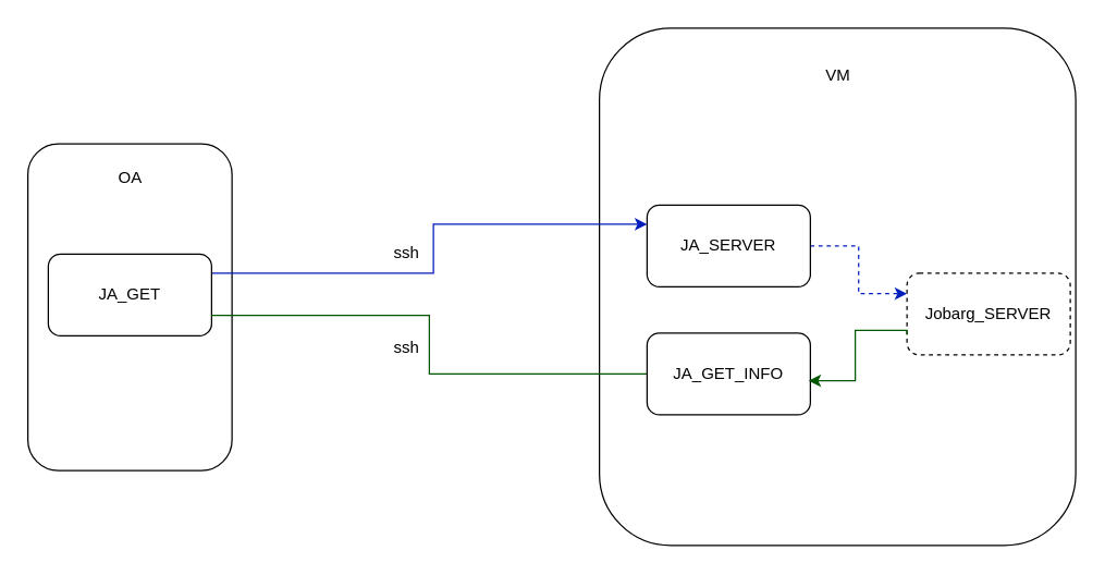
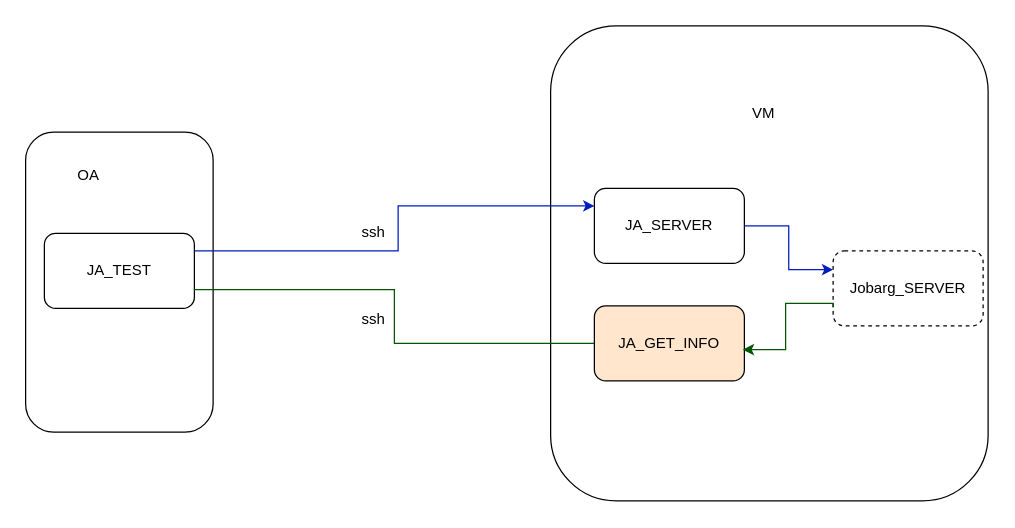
  <mxCell id="0" />
  <mxCell id="1" parent="0" />
  <mxCell id="2" value="&lt;div align=&quot;center&quot;&gt;&lt;br&gt;&lt;/div&gt;" style="rounded=1;whiteSpace=wrap;html=1;" vertex="1" parent="1"><mxGeometry x="440" y="20" width="350" height="380" as="geometry" /></mxCell>
  <mxCell id="3" value="&lt;div align=&quot;center&quot;&gt;&lt;br&gt;&lt;/div&gt;" style="rounded=1;whiteSpace=wrap;html=1;" vertex="1" parent="1"><mxGeometry x="20" y="105" width="150" height="240" as="geometry" /></mxCell>
  <mxCell id="4" style="edgeStyle=orthogonalEdgeStyle;rounded=0;orthogonalLoop=1;jettySize=auto;html=1;entryX=0;entryY=0.5;entryDx=0;entryDy=0;fillColor=#0050ef;strokeColor=#001DBC;" edge="1" parent="1"><mxGeometry relative="1" as="geometry"><mxPoint x="155" y="199" as="sourcePoint" /><mxPoint x="475" y="164" as="targetPoint" /><Array as="points"><mxPoint x="155" y="200" /><mxPoint x="318" y="200" /><mxPoint x="318" y="164" /></Array></mxGeometry></mxCell>
- <mxCell id="5" value="JA_GET" style="rounded=1;whiteSpace=wrap;html=1;" vertex="1" parent="1"><mxGeometry x="35" y="186" width="120" height="60" as="geometry" /></mxCell>
- <mxCell id="6" value="OA" style="text;html=1;align=center;verticalAlign=middle;resizable=0;points=[];autosize=1;strokeColor=none;fillColor=none;" vertex="1" parent="1"><mxGeometry x="75" y="115" width="40" height="30" as="geometry" /></mxCell>
- <mxCell id="7" value="&lt;div&gt;VM&lt;/div&gt;" style="text;html=1;align=center;verticalAlign=middle;resizable=0;points=[];autosize=1;strokeColor=none;fillColor=none;" vertex="1" parent="1"><mxGeometry x="595" y="40" width="40" height="30" as="geometry" /></mxCell>
+ <mxCell id="5" value="JA_TEST" style="rounded=1;whiteSpace=wrap;html=1;" vertex="1" parent="1"><mxGeometry x="35" y="186" width="120" height="60" as="geometry" /></mxCell>
+ <mxCell id="6" value="OA" style="text;html=1;align=center;verticalAlign=middle;resizable=0;points=[];autosize=1;strokeColor=none;fillColor=none;" vertex="1" parent="1"><mxGeometry x="50" y="125" width="40" height="30" as="geometry" /></mxCell>
+ <mxCell id="7" value="&lt;div&gt;VM&lt;/div&gt;" style="text;html=1;align=center;verticalAlign=middle;resizable=0;points=[];autosize=1;strokeColor=none;fillColor=none;" vertex="1" parent="1"><mxGeometry x="590" y="75" width="40" height="30" as="geometry" /></mxCell>
  <mxCell id="8" value="Jobarg_SERVER" style="rounded=1;whiteSpace=wrap;html=1;dashed=1;" vertex="1" parent="1"><mxGeometry x="666" y="200" width="120" height="60" as="geometry" /></mxCell>
  <mxCell id="9" value="ssh" style="text;html=1;align=center;verticalAlign=middle;resizable=0;points=[];autosize=1;strokeColor=none;fillColor=none;" vertex="1" parent="1"><mxGeometry x="278" y="170" width="40" height="30" as="geometry" /></mxCell>
- <mxCell id="10" style="edgeStyle=orthogonalEdgeStyle;rounded=0;orthogonalLoop=1;jettySize=auto;html=1;entryX=0;entryY=0.25;entryDx=0;entryDy=0;fillColor=#0050ef;strokeColor=#001DBC;dashed=1;" edge="1" parent="1" source="11" target="8"><mxGeometry relative="1" as="geometry" /></mxCell>
+ <mxCell id="10" style="edgeStyle=orthogonalEdgeStyle;rounded=0;orthogonalLoop=1;jettySize=auto;html=1;entryX=0;entryY=0.25;entryDx=0;entryDy=0;fillColor=#0050ef;strokeColor=#001DBC;" edge="1" parent="1" source="11" target="8"><mxGeometry relative="1" as="geometry" /></mxCell>
  <mxCell id="11" value="JA_SERVER" style="rounded=1;whiteSpace=wrap;html=1;" vertex="1" parent="1"><mxGeometry x="475" y="150" width="120" height="60" as="geometry" /></mxCell>
  <mxCell id="12" style="edgeStyle=orthogonalEdgeStyle;rounded=0;orthogonalLoop=1;jettySize=auto;html=1;entryX=1;entryY=0.75;entryDx=0;entryDy=0;fillColor=#008a00;strokeColor=#005700;endArrow=none;" edge="1" parent="1" source="13" target="5"><mxGeometry relative="1" as="geometry" /></mxCell>
- <mxCell id="13" value="&lt;div&gt;JA_GET_INFO&lt;/div&gt;" style="rounded=1;whiteSpace=wrap;html=1;" vertex="1" parent="1"><mxGeometry x="475" y="244" width="120" height="60" as="geometry" /></mxCell>
+ <mxCell id="13" value="&lt;div&gt;JA_GET_INFO&lt;/div&gt;" style="rounded=1;whiteSpace=wrap;html=1;fillColor=#ffe6cc;" vertex="1" parent="1"><mxGeometry x="475" y="244" width="120" height="60" as="geometry" /></mxCell>
  <mxCell id="14" style="edgeStyle=orthogonalEdgeStyle;rounded=0;orthogonalLoop=1;jettySize=auto;html=1;entryX=0.99;entryY=0.4;entryDx=0;entryDy=0;entryPerimeter=0;fillColor=#008a00;strokeColor=#005700;exitX=0;exitY=0.75;exitDx=0;exitDy=0;" edge="1" parent="1" source="8"><mxGeometry relative="1" as="geometry"><mxPoint x="658" y="242" as="sourcePoint" /><mxPoint x="593.8" y="279" as="targetPoint" /><Array as="points"><mxPoint x="666" y="242" /><mxPoint x="628" y="242" /><mxPoint x="628" y="279" /></Array></mxGeometry></mxCell>
  <mxCell id="15" value="ssh" style="text;html=1;align=center;verticalAlign=middle;resizable=0;points=[];autosize=1;strokeColor=none;fillColor=none;" vertex="1" parent="1"><mxGeometry x="278" y="240" width="40" height="30" as="geometry" /></mxCell>
